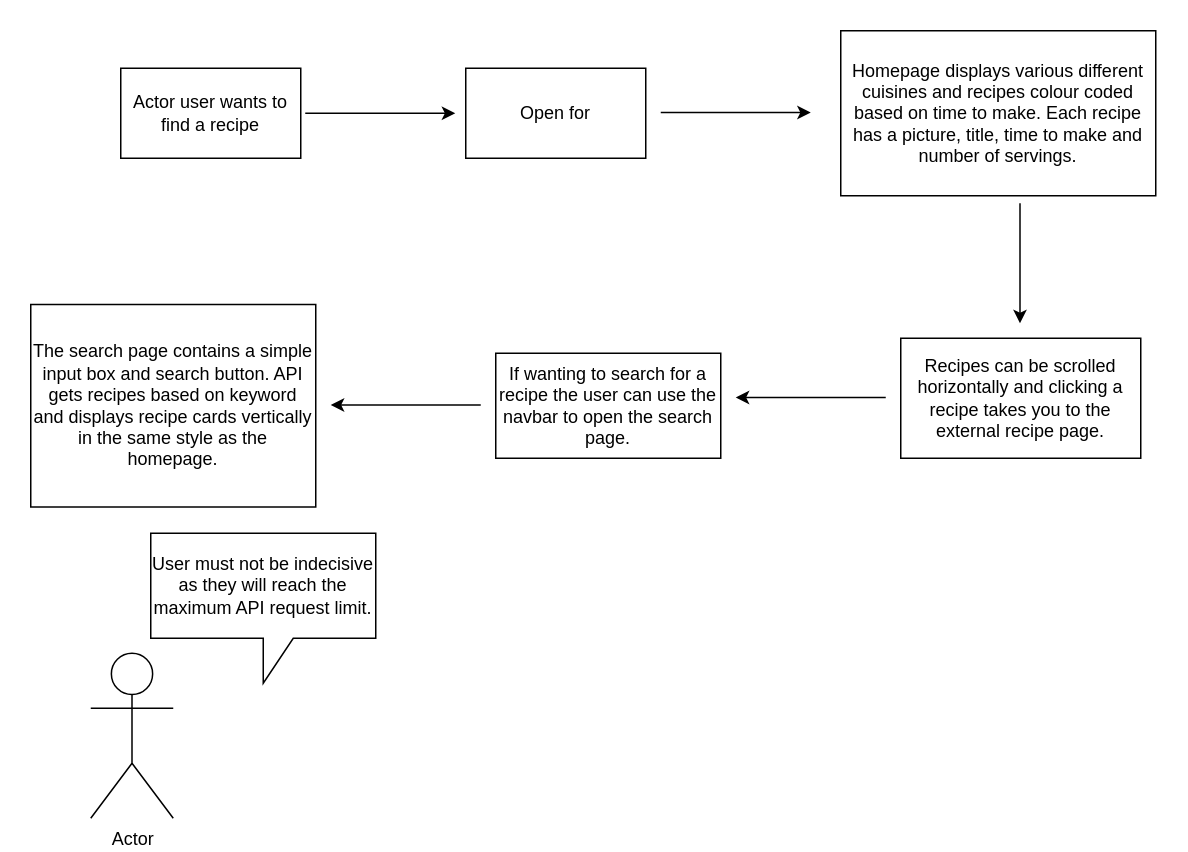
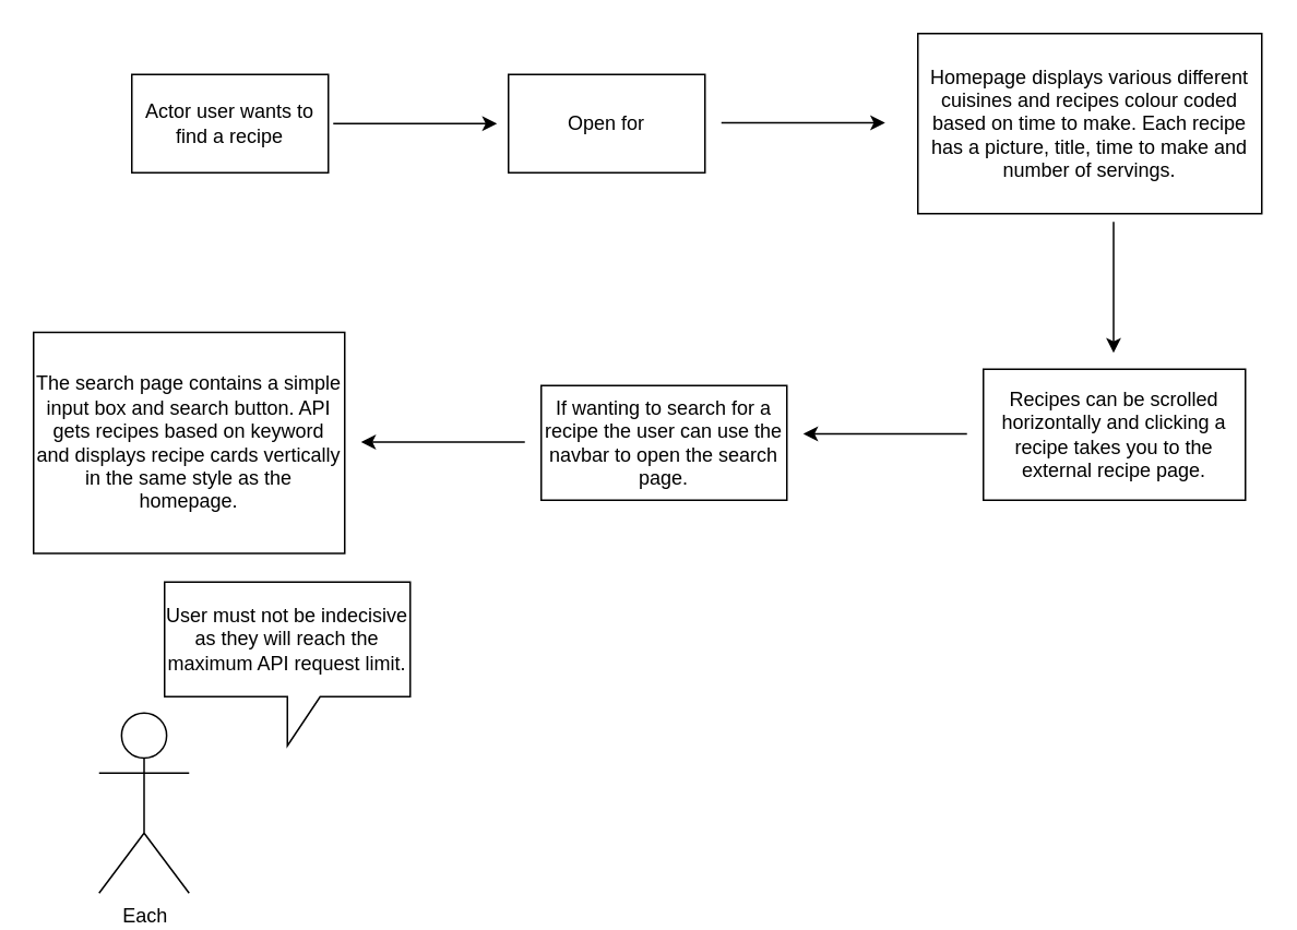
  <mxCell id="0" />
  <mxCell id="1" parent="0" />
  <mxCell id="2" value="Actor user wants to find a recipe" style="rounded=0;whiteSpace=wrap;html=1;" parent="1" vertex="1"><mxGeometry x="80" y="45" width="120" height="60" as="geometry" /></mxCell>
  <mxCell id="3" value="Open for" style="rounded=0;whiteSpace=wrap;html=1;" parent="1" vertex="1"><mxGeometry x="310" y="45" width="120" height="60" as="geometry" /></mxCell>
  <mxCell id="4" value="" style="endArrow=classic;html=1;" parent="1" edge="1"><mxGeometry width="50" height="50" relative="1" as="geometry"><mxPoint x="203" y="75" as="sourcePoint" /><mxPoint x="303" y="75" as="targetPoint" /></mxGeometry></mxCell>
  <mxCell id="5" value="" style="endArrow=classic;html=1;" parent="1" edge="1"><mxGeometry width="50" height="50" relative="1" as="geometry"><mxPoint x="440" y="74.5" as="sourcePoint" /><mxPoint x="540" y="74.5" as="targetPoint" /></mxGeometry></mxCell>
  <mxCell id="6" value="Homepage displays various different cuisines and recipes colour coded based on time to make. Each recipe has a picture, title, time to make and number of servings." style="rounded=0;whiteSpace=wrap;html=1;" parent="1" vertex="1"><mxGeometry x="560" y="20" width="210" height="110" as="geometry" /></mxCell>
  <mxCell id="7" value="" style="endArrow=classic;html=1;" edge="1" parent="1"><mxGeometry width="50" height="50" relative="1" as="geometry"><mxPoint x="679.5" y="135" as="sourcePoint" /><mxPoint x="679.5" y="215" as="targetPoint" /></mxGeometry></mxCell>
  <mxCell id="8" value="Recipes can be scrolled horizontally and clicking a recipe takes you to the external recipe page." style="rounded=0;whiteSpace=wrap;html=1;" vertex="1" parent="1"><mxGeometry x="600" y="225" width="160" height="80" as="geometry" /></mxCell>
  <mxCell id="9" value="" style="endArrow=classic;html=1;" edge="1" parent="1"><mxGeometry width="50" height="50" relative="1" as="geometry"><mxPoint x="590" y="264.5" as="sourcePoint" /><mxPoint x="490" y="264.5" as="targetPoint" /></mxGeometry></mxCell>
  <mxCell id="10" value="If wanting to search for a recipe the user can use the navbar to open the search page." style="rounded=0;whiteSpace=wrap;html=1;" vertex="1" parent="1"><mxGeometry x="330" y="235" width="150" height="70" as="geometry" /></mxCell>
  <mxCell id="11" value="" style="endArrow=classic;html=1;" edge="1" parent="1"><mxGeometry width="50" height="50" relative="1" as="geometry"><mxPoint x="320" y="269.5" as="sourcePoint" /><mxPoint x="220" y="269.5" as="targetPoint" /></mxGeometry></mxCell>
  <mxCell id="12" value="The search page contains a simple input box and search button. API gets recipes based on keyword and displays recipe cards vertically in the same style as the homepage." style="rounded=0;whiteSpace=wrap;html=1;" vertex="1" parent="1"><mxGeometry x="20" y="202.5" width="190" height="135" as="geometry" /></mxCell>
- <mxCell id="13" value="Actor" style="shape=umlActor;verticalLabelPosition=bottom;verticalAlign=top;html=1;outlineConnect=0;" vertex="1" parent="1"><mxGeometry x="60" y="435" width="55" height="110" as="geometry" /></mxCell>
+ <mxCell id="13" value="Each" style="shape=umlActor;verticalLabelPosition=bottom;verticalAlign=top;html=1;outlineConnect=0;" vertex="1" parent="1"><mxGeometry x="60" y="435" width="55" height="110" as="geometry" /></mxCell>
  <mxCell id="14" value="User must not be indecisive as they will reach the maximum API request limit." style="shape=callout;whiteSpace=wrap;html=1;perimeter=calloutPerimeter;" vertex="1" parent="1"><mxGeometry x="100" y="355" width="150" height="100" as="geometry" /></mxCell>
